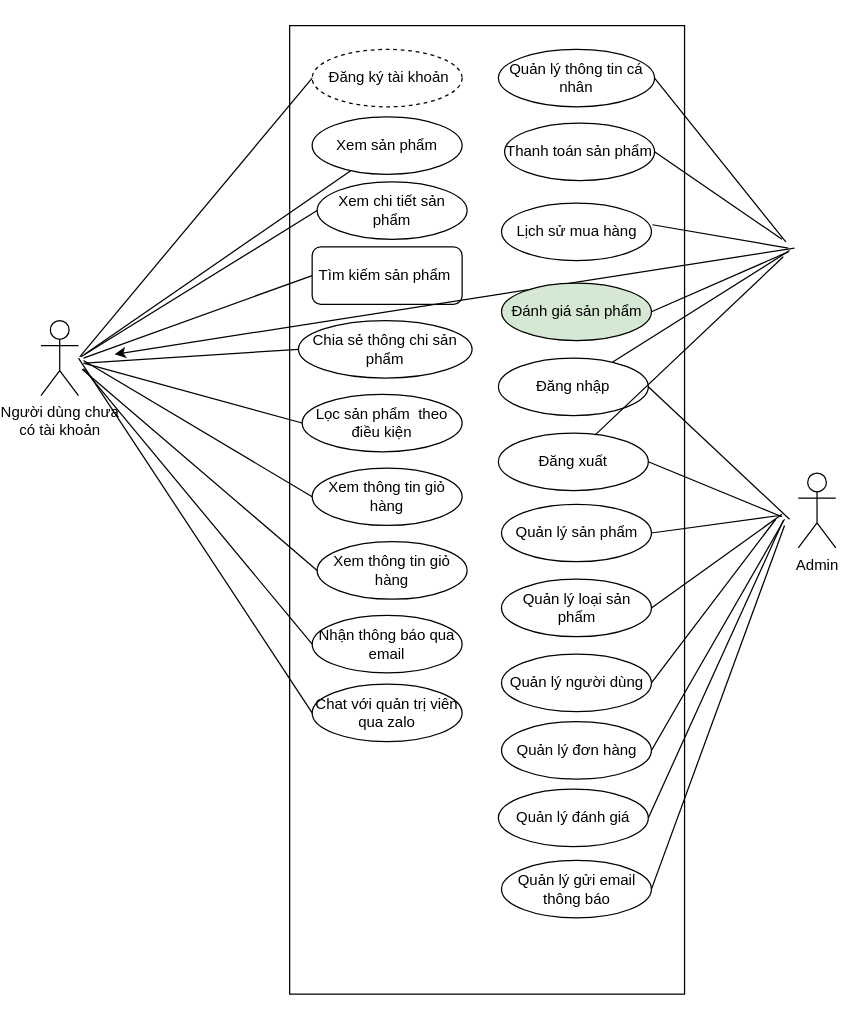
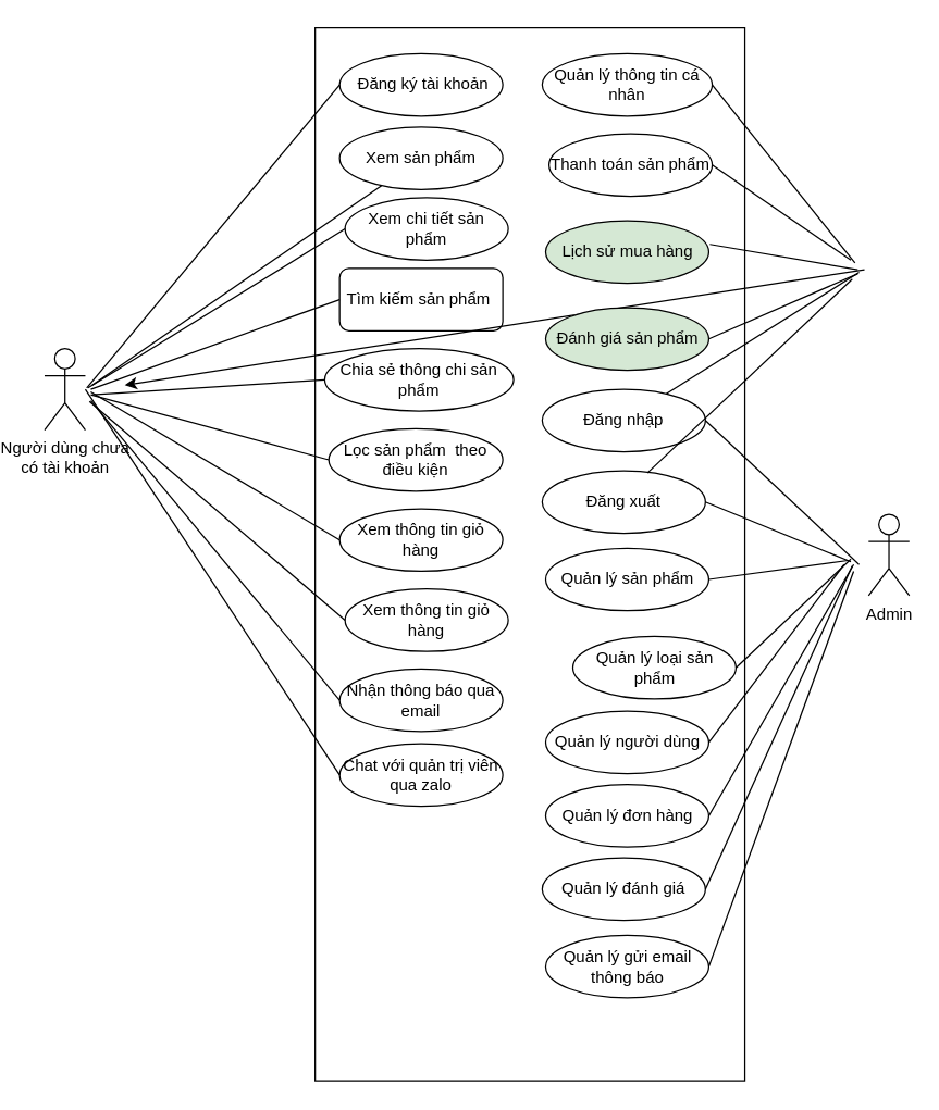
  <mxCell id="0" />
  <mxCell id="1" parent="0" />
  <mxCell id="2" value="Người dùng chưa &lt;br&gt;có tài khoản" style="shape=umlActor;verticalLabelPosition=bottom;labelBackgroundColor=#ffffff;verticalAlign=top;html=1;" vertex="1" parent="1"><mxGeometry x="20" y="256" width="30" height="60" as="geometry" /></mxCell>
  <mxCell id="3" value="" style="rounded=0;whiteSpace=wrap;html=1;" vertex="1" parent="1"><mxGeometry x="219" y="20" width="316" height="775" as="geometry" /></mxCell>
- <mxCell id="4" value="&amp;nbsp;Đăng ký tài khoản" style="ellipse;whiteSpace=wrap;html=1;dashed=1;" vertex="1" parent="1"><mxGeometry x="237" y="39" width="120" height="46" as="geometry" /></mxCell>
+ <mxCell id="4" value="&amp;nbsp;Đăng ký tài khoản" style="ellipse;whiteSpace=wrap;html=1;" vertex="1" parent="1"><mxGeometry x="237" y="39" width="120" height="46" as="geometry" /></mxCell>
  <mxCell id="5" value="Xem sản phẩm" style="ellipse;whiteSpace=wrap;html=1;" vertex="1" parent="1"><mxGeometry x="237" y="93" width="120" height="46" as="geometry" /></mxCell>
  <mxCell id="6" value="Xem chi tiết sản phẩm" style="ellipse;whiteSpace=wrap;html=1;" vertex="1" parent="1"><mxGeometry x="241" y="145" width="120" height="46" as="geometry" /></mxCell>
  <mxCell id="7" value="Tìm kiếm sản phẩm&amp;nbsp;" style="whiteSpace=wrap;html=1;rounded=1;" vertex="1" parent="1"><mxGeometry x="237" y="197" width="120" height="46" as="geometry" /></mxCell>
  <mxCell id="8" value="Lọc sản phẩm&amp;nbsp; theo điều kiện" style="ellipse;whiteSpace=wrap;html=1;" vertex="1" parent="1"><mxGeometry x="229" y="315" width="128" height="46" as="geometry" /></mxCell>
  <mxCell id="9" value="Chia sẻ thông chi sản phẩm" style="ellipse;whiteSpace=wrap;html=1;" vertex="1" parent="1"><mxGeometry x="226" y="256" width="139" height="46" as="geometry" /></mxCell>
  <mxCell id="10" value="Xem thông tin giỏ hàng" style="ellipse;whiteSpace=wrap;html=1;" vertex="1" parent="1"><mxGeometry x="237" y="374" width="120" height="46" as="geometry" /></mxCell>
  <mxCell id="11" value="Xem thông tin giỏ hàng" style="ellipse;whiteSpace=wrap;html=1;" vertex="1" parent="1"><mxGeometry x="241" y="433" width="120" height="46" as="geometry" /></mxCell>
  <mxCell id="12" value="Nhận thông báo qua email" style="ellipse;whiteSpace=wrap;html=1;" vertex="1" parent="1"><mxGeometry x="237" y="492" width="120" height="46" as="geometry" /></mxCell>
  <mxCell id="13" value="Chat với quản trị viên qua zalo" style="ellipse;whiteSpace=wrap;html=1;" vertex="1" parent="1"><mxGeometry x="237" y="547" width="120" height="46" as="geometry" /></mxCell>
  <mxCell id="14" value="Admin" style="shape=umlActor;verticalLabelPosition=bottom;labelBackgroundColor=#ffffff;verticalAlign=top;html=1;" vertex="1" parent="1"><mxGeometry x="626" y="378" width="30" height="60" as="geometry" /></mxCell>
  <mxCell id="15" value="" style="endArrow=none;html=1;entryX=0;entryY=0.5;entryDx=0;entryDy=0;" edge="1" parent="1" target="4"><mxGeometry width="50" height="50" relative="1" as="geometry"><mxPoint x="51" y="285" as="sourcePoint" /><mxPoint x="202" y="80" as="targetPoint" /></mxGeometry></mxCell>
  <mxCell id="16" value="" style="endArrow=none;html=1;entryX=0;entryY=0.5;entryDx=0;entryDy=0;" edge="1" parent="1" target="6"><mxGeometry width="50" height="50" relative="1" as="geometry"><mxPoint x="52" y="285" as="sourcePoint" /><mxPoint x="247" y="72" as="targetPoint" /></mxGeometry></mxCell>
  <mxCell id="17" value="" style="endArrow=none;html=1;" edge="1" parent="1" target="5"><mxGeometry width="50" height="50" relative="1" as="geometry"><mxPoint x="55" y="283" as="sourcePoint" /><mxPoint x="247" y="178" as="targetPoint" /></mxGeometry></mxCell>
  <mxCell id="18" value="" style="endArrow=none;html=1;entryX=0;entryY=0.5;entryDx=0;entryDy=0;" edge="1" parent="1" target="7"><mxGeometry width="50" height="50" relative="1" as="geometry"><mxPoint x="54" y="286" as="sourcePoint" /><mxPoint x="247" y="178" as="targetPoint" /></mxGeometry></mxCell>
  <mxCell id="19" value="" style="endArrow=none;html=1;entryX=0;entryY=0.5;entryDx=0;entryDy=0;" edge="1" parent="1" target="9"><mxGeometry width="50" height="50" relative="1" as="geometry"><mxPoint x="55" y="290" as="sourcePoint" /><mxPoint x="247" y="230" as="targetPoint" /></mxGeometry></mxCell>
  <mxCell id="20" value="" style="endArrow=none;html=1;entryX=0;entryY=0.5;entryDx=0;entryDy=0;" edge="1" parent="1" target="8"><mxGeometry width="50" height="50" relative="1" as="geometry"><mxPoint x="54" y="290" as="sourcePoint" /><mxPoint x="257" y="240" as="targetPoint" /></mxGeometry></mxCell>
  <mxCell id="21" value="" style="endArrow=none;html=1;entryX=0;entryY=0.5;entryDx=0;entryDy=0;" edge="1" parent="1" target="10"><mxGeometry width="50" height="50" relative="1" as="geometry"><mxPoint x="54" y="288" as="sourcePoint" /><mxPoint x="247" y="348" as="targetPoint" /></mxGeometry></mxCell>
  <mxCell id="22" value="" style="endArrow=none;html=1;entryX=0;entryY=0.5;entryDx=0;entryDy=0;" edge="1" parent="1" target="11"><mxGeometry width="50" height="50" relative="1" as="geometry"><mxPoint x="53" y="295" as="sourcePoint" /><mxPoint x="241" y="440" as="targetPoint" /></mxGeometry></mxCell>
  <mxCell id="23" value="" style="endArrow=none;html=1;entryX=0;entryY=0.5;entryDx=0;entryDy=0;" edge="1" parent="1" target="12"><mxGeometry width="50" height="50" relative="1" as="geometry"><mxPoint x="54" y="294.5" as="sourcePoint" /><mxPoint x="237" y="499.5" as="targetPoint" /></mxGeometry></mxCell>
  <mxCell id="24" value="" style="endArrow=none;html=1;entryX=0;entryY=0.5;entryDx=0;entryDy=0;" edge="1" parent="1"><mxGeometry width="50" height="50" relative="1" as="geometry"><mxPoint x="50" y="286" as="sourcePoint" /><mxPoint x="237" y="570" as="targetPoint" /></mxGeometry></mxCell>
  <mxCell id="25" value="" style="endArrow=classic;html=1;" edge="1" parent="1"><mxGeometry width="50" height="50" relative="1" as="geometry"><mxPoint x="623" y="198" as="sourcePoint" /><mxPoint x="79" y="283" as="targetPoint" /></mxGeometry></mxCell>
  <mxCell id="26" value="Quản lý thông tin cá nhân" style="ellipse;whiteSpace=wrap;html=1;" vertex="1" parent="1"><mxGeometry x="386" y="39" width="125" height="46" as="geometry" /></mxCell>
  <mxCell id="27" value="Thanh toán sản phẩm" style="ellipse;whiteSpace=wrap;html=1;" vertex="1" parent="1"><mxGeometry x="391" y="98" width="120" height="46" as="geometry" /></mxCell>
- <mxCell id="28" value="Lịch sử mua hàng" style="ellipse;whiteSpace=wrap;html=1;" vertex="1" parent="1"><mxGeometry x="388.5" y="162" width="120" height="46" as="geometry" /></mxCell>
+ <mxCell id="28" value="Lịch sử mua hàng" style="ellipse;whiteSpace=wrap;html=1;fillColor=#d5e8d4;" vertex="1" parent="1"><mxGeometry x="388.5" y="162" width="120" height="46" as="geometry" /></mxCell>
  <mxCell id="29" value="Đánh giá sản phẩm" style="ellipse;whiteSpace=wrap;html=1;fillColor=#d5e8d4;" vertex="1" parent="1"><mxGeometry x="388.5" y="226" width="120" height="46" as="geometry" /></mxCell>
  <mxCell id="30" value="" style="endArrow=none;html=1;exitX=1;exitY=0.5;exitDx=0;exitDy=0;" edge="1" parent="1" source="26"><mxGeometry width="50" height="50" relative="1" as="geometry"><mxPoint x="521" y="66" as="sourcePoint" /><mxPoint x="616" y="193" as="targetPoint" /></mxGeometry></mxCell>
  <mxCell id="31" value="" style="endArrow=none;html=1;exitX=1;exitY=0.5;exitDx=0;exitDy=0;" edge="1" parent="1" source="27"><mxGeometry width="50" height="50" relative="1" as="geometry"><mxPoint x="521" y="132" as="sourcePoint" /><mxPoint x="613" y="191" as="targetPoint" /></mxGeometry></mxCell>
  <mxCell id="32" value="" style="endArrow=none;html=1;exitX=1.006;exitY=0.377;exitDx=0;exitDy=0;exitPerimeter=0;" edge="1" parent="1" source="28"><mxGeometry width="50" height="50" relative="1" as="geometry"><mxPoint x="508.5" y="256" as="sourcePoint" /><mxPoint x="618" y="198" as="targetPoint" /></mxGeometry></mxCell>
  <mxCell id="33" value="" style="endArrow=none;html=1;exitX=1;exitY=0.5;exitDx=0;exitDy=0;" edge="1" parent="1" source="29"><mxGeometry width="50" height="50" relative="1" as="geometry"><mxPoint x="521.72" y="260.342" as="sourcePoint" /><mxPoint x="618" y="201" as="targetPoint" /></mxGeometry></mxCell>
  <mxCell id="34" value="Đăng nhập" style="ellipse;whiteSpace=wrap;html=1;" vertex="1" parent="1"><mxGeometry x="386" y="286" width="120" height="46" as="geometry" /></mxCell>
  <mxCell id="35" value="Đăng xuất" style="ellipse;whiteSpace=wrap;html=1;" vertex="1" parent="1"><mxGeometry x="386" y="346" width="120" height="46" as="geometry" /></mxCell>
  <mxCell id="36" value="" style="endArrow=none;html=1;" edge="1" parent="1" source="34"><mxGeometry width="50" height="50" relative="1" as="geometry"><mxPoint x="518.5" y="259" as="sourcePoint" /><mxPoint x="619" y="200" as="targetPoint" /></mxGeometry></mxCell>
  <mxCell id="37" value="" style="endArrow=none;html=1;exitX=0.644;exitY=0.036;exitDx=0;exitDy=0;exitPerimeter=0;" edge="1" parent="1" source="35"><mxGeometry width="50" height="50" relative="1" as="geometry"><mxPoint x="463.513" y="398.094" as="sourcePoint" /><mxPoint x="614" y="205" as="targetPoint" /></mxGeometry></mxCell>
  <mxCell id="38" value="" style="endArrow=none;html=1;exitX=1;exitY=0.5;exitDx=0;exitDy=0;" edge="1" parent="1" source="34"><mxGeometry width="50" height="50" relative="1" as="geometry"><mxPoint x="487" y="446" as="sourcePoint" /><mxPoint x="619" y="415" as="targetPoint" /></mxGeometry></mxCell>
  <mxCell id="39" value="" style="endArrow=none;html=1;exitX=1;exitY=0.5;exitDx=0;exitDy=0;" edge="1" parent="1" source="35"><mxGeometry width="50" height="50" relative="1" as="geometry"><mxPoint x="516" y="325" as="sourcePoint" /><mxPoint x="613" y="413" as="targetPoint" /></mxGeometry></mxCell>
  <mxCell id="40" value="Quản lý sản phẩm" style="ellipse;whiteSpace=wrap;html=1;" vertex="1" parent="1"><mxGeometry x="388.5" y="403" width="120" height="46" as="geometry" /></mxCell>
- <mxCell id="41" value="Quản lý loại sản phẩm" style="ellipse;whiteSpace=wrap;html=1;" vertex="1" parent="1"><mxGeometry x="388.5" y="463" width="120" height="46" as="geometry" /></mxCell>
+ <mxCell id="41" value="Quản lý loại sản phẩm" style="ellipse;whiteSpace=wrap;html=1;" vertex="1" parent="1"><mxGeometry x="408.5" y="468" width="120" height="46" as="geometry" /></mxCell>
  <mxCell id="42" value="Quản lý người dùng" style="ellipse;whiteSpace=wrap;html=1;" vertex="1" parent="1"><mxGeometry x="388.5" y="523" width="120" height="46" as="geometry" /></mxCell>
  <mxCell id="43" value="Quản lý đơn hàng" style="ellipse;whiteSpace=wrap;html=1;" vertex="1" parent="1"><mxGeometry x="388.5" y="577" width="120" height="46" as="geometry" /></mxCell>
  <mxCell id="44" value="Quản lý đánh giá" style="ellipse;whiteSpace=wrap;html=1;" vertex="1" parent="1"><mxGeometry x="386" y="631" width="120" height="46" as="geometry" /></mxCell>
  <mxCell id="45" value="Quản lý gửi email thông báo" style="ellipse;whiteSpace=wrap;html=1;" vertex="1" parent="1"><mxGeometry x="388.5" y="688" width="120" height="46" as="geometry" /></mxCell>
  <mxCell id="46" value="" style="endArrow=none;html=1;exitX=1;exitY=0.5;exitDx=0;exitDy=0;" edge="1" parent="1" source="41"><mxGeometry width="50" height="50" relative="1" as="geometry"><mxPoint x="516" y="379" as="sourcePoint" /><mxPoint x="613" y="411" as="targetPoint" /></mxGeometry></mxCell>
  <mxCell id="47" value="" style="endArrow=none;html=1;exitX=1;exitY=0.5;exitDx=0;exitDy=0;" edge="1" parent="1" source="40"><mxGeometry width="50" height="50" relative="1" as="geometry"><mxPoint x="526" y="389" as="sourcePoint" /><mxPoint x="611" y="412" as="targetPoint" /></mxGeometry></mxCell>
  <mxCell id="48" value="" style="endArrow=none;html=1;exitX=1;exitY=0.5;exitDx=0;exitDy=0;" edge="1" parent="1" source="42"><mxGeometry width="50" height="50" relative="1" as="geometry"><mxPoint x="536" y="399" as="sourcePoint" /><mxPoint x="608" y="415" as="targetPoint" /></mxGeometry></mxCell>
  <mxCell id="49" value="" style="endArrow=none;html=1;exitX=1;exitY=0.5;exitDx=0;exitDy=0;" edge="1" parent="1" source="43"><mxGeometry width="50" height="50" relative="1" as="geometry"><mxPoint x="546" y="409" as="sourcePoint" /><mxPoint x="615" y="415" as="targetPoint" /></mxGeometry></mxCell>
  <mxCell id="50" value="" style="endArrow=none;html=1;exitX=1;exitY=0.5;exitDx=0;exitDy=0;" edge="1" parent="1" source="44"><mxGeometry width="50" height="50" relative="1" as="geometry"><mxPoint x="556" y="419" as="sourcePoint" /><mxPoint x="614" y="416" as="targetPoint" /></mxGeometry></mxCell>
  <mxCell id="51" value="" style="endArrow=none;html=1;exitX=1;exitY=0.5;exitDx=0;exitDy=0;" edge="1" parent="1" source="45"><mxGeometry width="50" height="50" relative="1" as="geometry"><mxPoint x="566" y="429" as="sourcePoint" /><mxPoint x="615" y="420" as="targetPoint" /></mxGeometry></mxCell>
